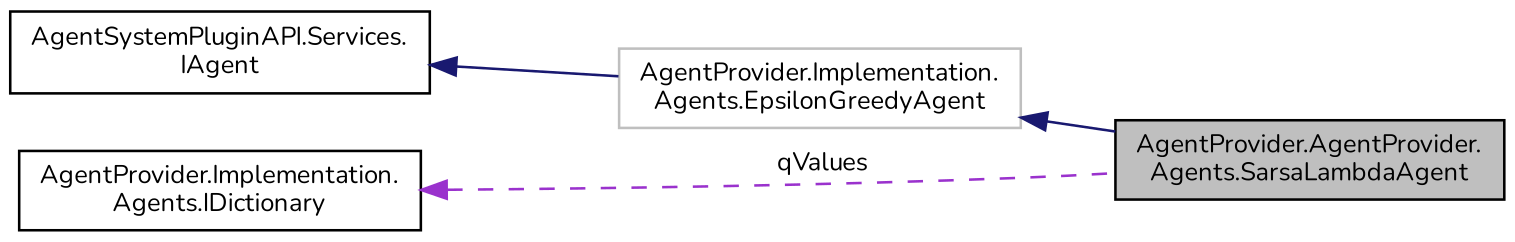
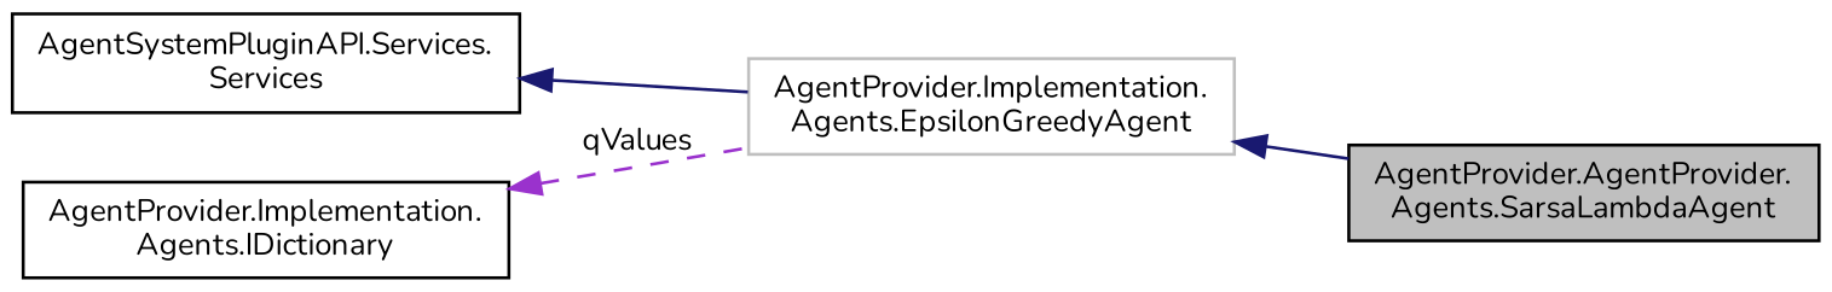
  digraph {
    fontname=Nunito
    rankdir=LR
    node [color=black fillcolor=white fontname=Nunito fontsize=10 shape=record style=filled]
    edge [color=midnightblue dir=back fontname=Nunito fontsize=10 labelfontname=Helvetica labelfontsize=10 style=solid]
    n1 [fillcolor=grey75 fontcolor=black height=0.2 label="AgentProvider.AgentProvider.\lAgents.SarsaLambdaAgent" width=0.4]
    n2 [color=grey75 height=0.2 label="AgentProvider.Implementation.\lAgents.EpsilonGreedyAgent" width=0.4]
-   n3 [height=0.2 label="AgentSystemPluginAPI.Services.\lIAgent" width=0.4]
+   n3 [height=0.2 label="AgentSystemPluginAPI.Services.\lServices" width=0.4]
    n4 [height=0.2 label="AgentProvider.Implementation.\lAgents.IDictionary" width=0.4]
    n2 -> n1
    n3 -> n2
-   n4 -> n1 [color=darkorchid3 label=" qValues" style=dashed]
+   n4 -> n2 [color=darkorchid3 label=" qValues" style=dashed]
  }
